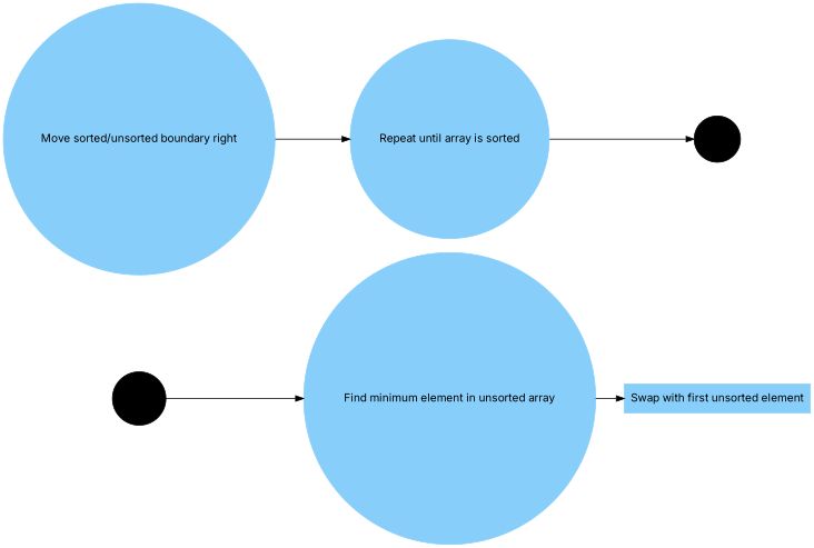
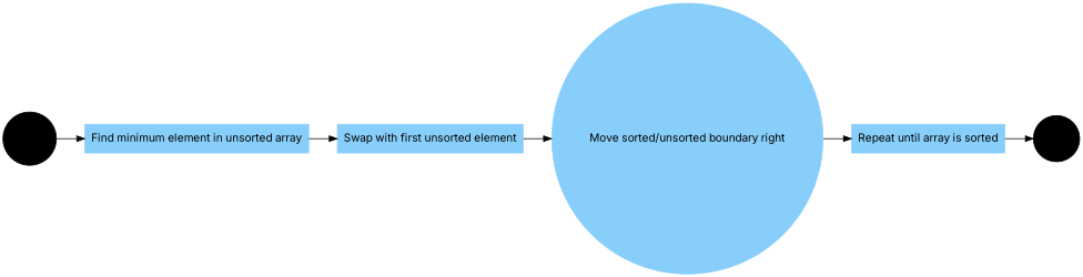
  digraph {
    fontname=Inter
    rankdir=LR
    node [color=lightskyblue fontname=Inter shape=circle style=filled]
    edge [fontname=Inter]
    Start [color=black width=.15]
-   "Find minimum element in unsorted array"
+   "Find minimum element in unsorted array" [shape=box]
    "Swap with first unsorted element" [shape=box]
    "Move sorted/unsorted boundary right"
-   "Repeat until array is sorted"
+   "Repeat until array is sorted" [shape=box]
    End [color=black width=.15]
    Start -> "Find minimum element in unsorted array"
    "Find minimum element in unsorted array" -> "Swap with first unsorted element"
+   "Swap with first unsorted element" -> "Move sorted/unsorted boundary right"
    "Move sorted/unsorted boundary right" -> "Repeat until array is sorted"
    "Repeat until array is sorted" -> End
  }
